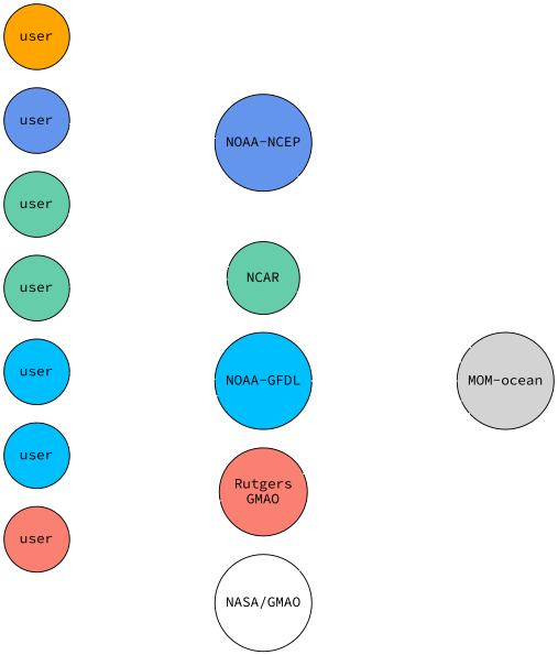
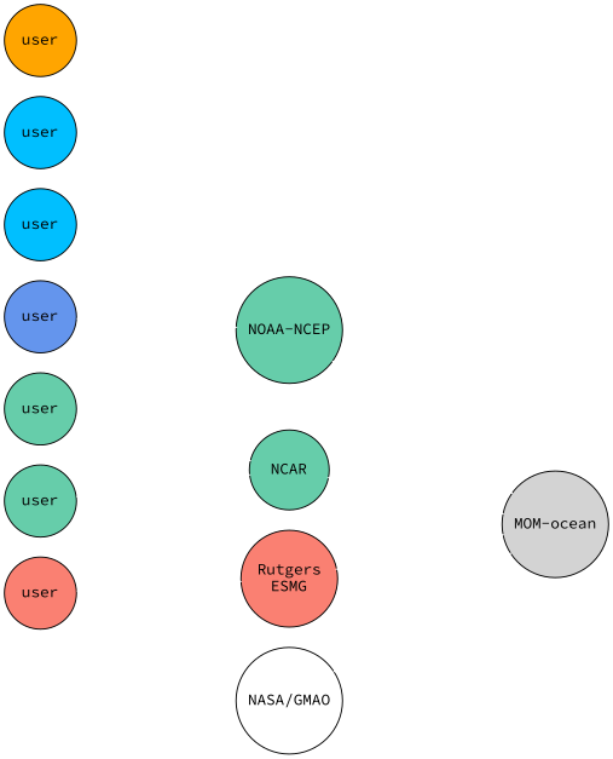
  digraph {
    concentrate=true
    fontname="Source Code Pro"
    rankdir=LR
    ranksep=2
    root=main
    node [fontname="Source Code Pro" shape=circle style=filled fillcolor=mediumaquamarine]
    edge [color=white fontname="Source Code Pro"]
    n1 [label="MOM-ocean" width=1 fillcolor=""]
-   n2 [fillcolor=cornflowerblue label="NOAA-NCEP" width=1]
+   n2 [label="NOAA-NCEP" width=1]
    n3 [label=NCAR width=1]
-   n4 [fillcolor=deepskyblue label="NOAA-GFDL" width=1]
-   n5 [fillcolor=salmon label="Rutgers\nGMAO" width=1]
+   n5 [fillcolor=salmon label="Rutgers\nESMG" width=1]
    n6 [fillcolor=white label="NASA/GMAO" width=1]
    n7 [fillcolor=cornflowerblue label=user]
    n8 [label=user]
    n9 [label=user]
    n10 [fillcolor=deepskyblue label=user]
    n11 [fillcolor=deepskyblue label=user]
    n12 [fillcolor=salmon label=user]
    n13 [fillcolor=orange label=user]
    n2 -> n1 [dir=both]
    n3 -> n1 [dir=both]
-   n4 -> n1 [dir=both]
    n5 -> n1 [dir=both]
    n6 -> n1 [dir=both]
    n7 -> n2
    n8 -> n3
    n9 -> n3
-   n10 -> n4
-   n11 -> n4
    n12 -> n5
  }
